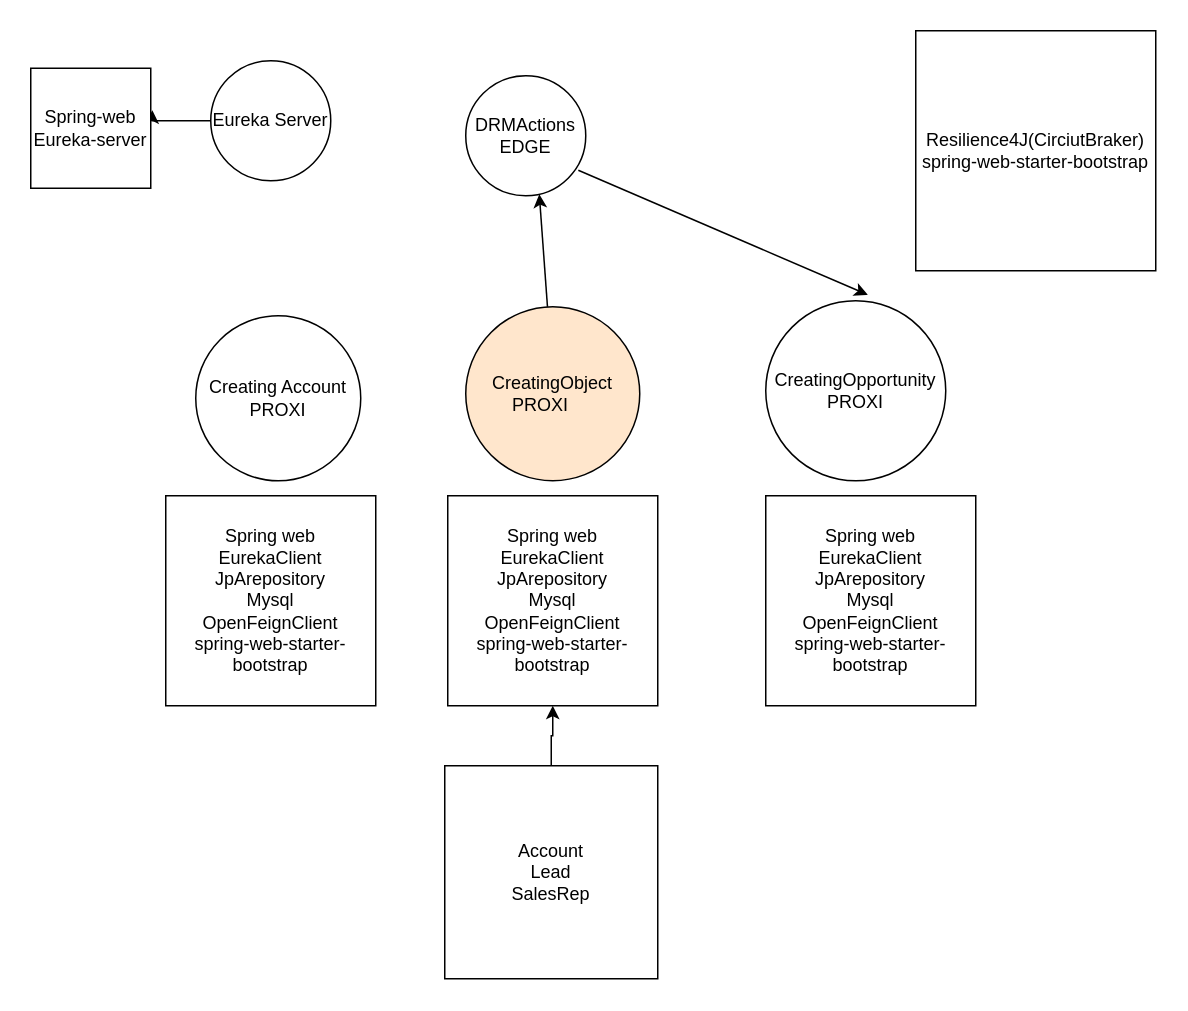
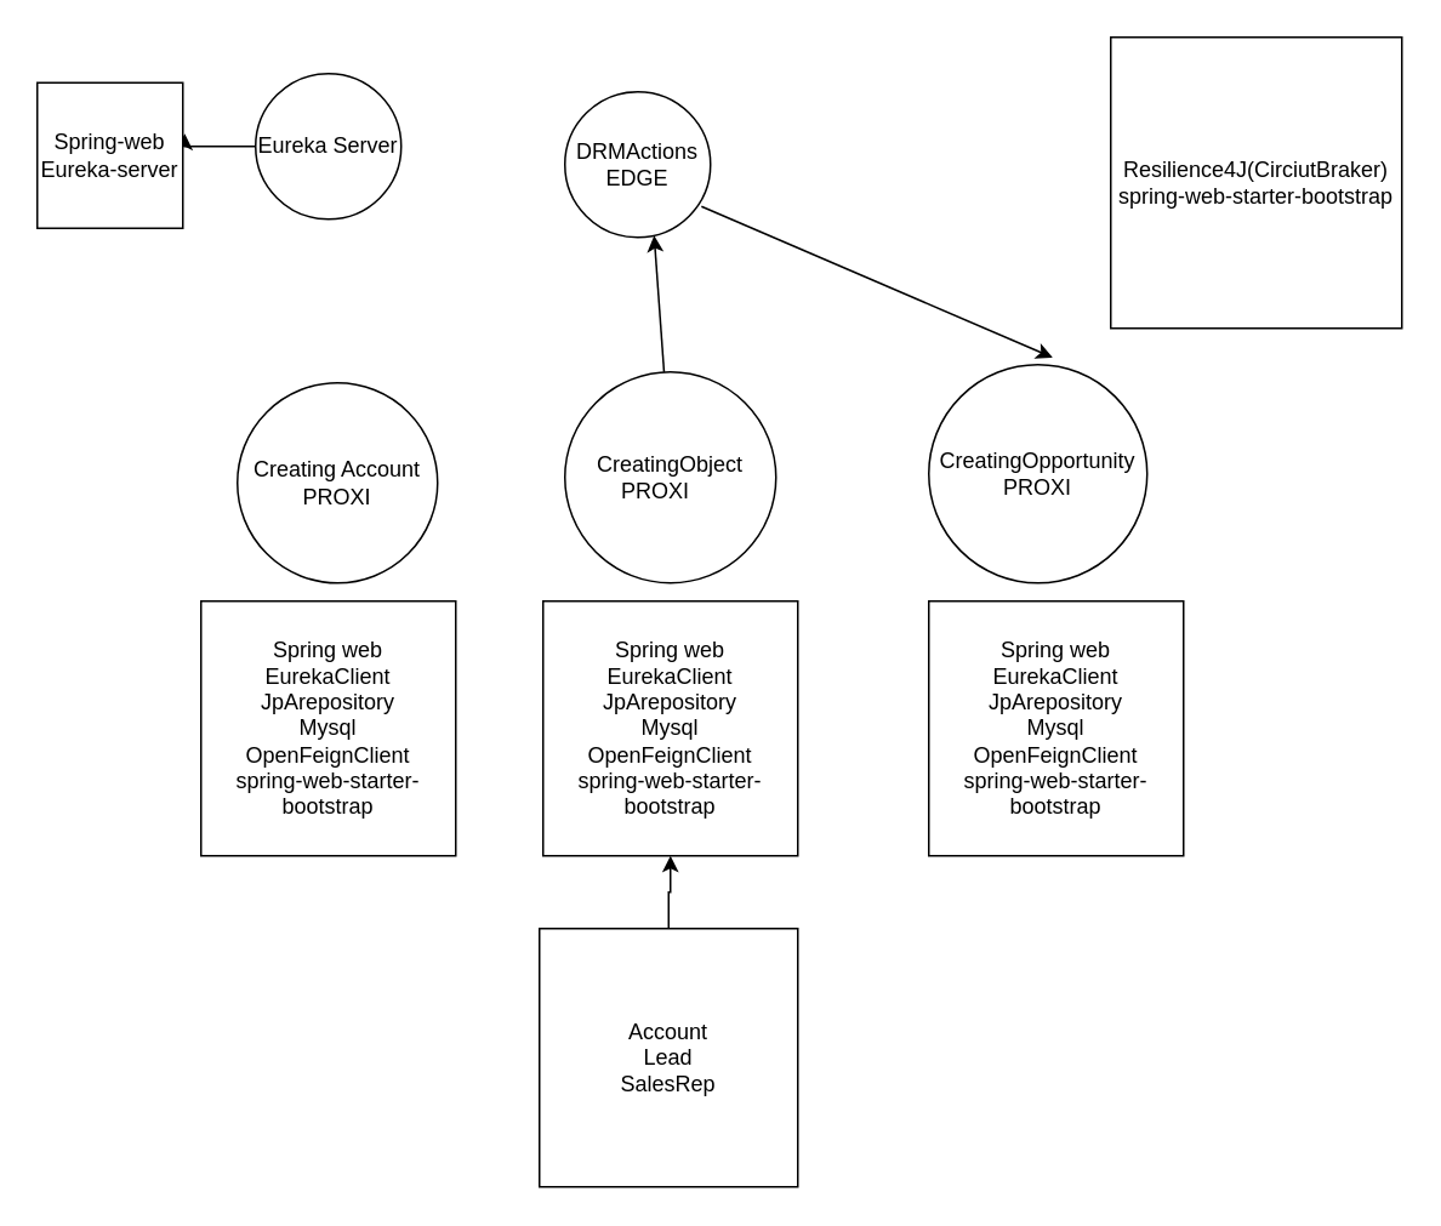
  <mxCell id="0" />
  <mxCell id="1" parent="0" />
  <mxCell id="2" value="DRMActions&lt;br&gt;EDGE" style="ellipse;whiteSpace=wrap;html=1;aspect=fixed;" vertex="1" parent="1"><mxGeometry x="310" y="50" width="80" height="80" as="geometry" /></mxCell>
  <mxCell id="3" value="CreatingOpportunity&lt;br&gt;PROXI" style="ellipse;whiteSpace=wrap;html=1;aspect=fixed;" vertex="1" parent="1"><mxGeometry x="510" y="200" width="120" height="120" as="geometry" /></mxCell>
- <mxCell id="4" value="CreatingObject&lt;br&gt;PROXI&lt;span style=&quot;white-space: pre;&quot;&gt;&#09;&lt;/span&gt;" style="ellipse;whiteSpace=wrap;html=1;aspect=fixed;fillColor=#ffe6cc;" vertex="1" parent="1"><mxGeometry x="310" y="204" width="116" height="116" as="geometry" /></mxCell>
+ <mxCell id="4" value="CreatingObject&lt;br&gt;PROXI&lt;span style=&quot;white-space: pre;&quot;&gt;&#09;&lt;/span&gt;" style="ellipse;whiteSpace=wrap;html=1;aspect=fixed;" vertex="1" parent="1"><mxGeometry x="310" y="204" width="116" height="116" as="geometry" /></mxCell>
  <mxCell id="5" value="Creating Account&lt;br&gt;PROXI" style="ellipse;whiteSpace=wrap;html=1;aspect=fixed;" vertex="1" parent="1"><mxGeometry x="130" y="210" width="110" height="110" as="geometry" /></mxCell>
  <mxCell id="6" value="" style="endArrow=classic;html=1;rounded=0;entryX=0.613;entryY=0.988;entryDx=0;entryDy=0;entryPerimeter=0;" edge="1" parent="1" source="4" target="2"><mxGeometry width="50" height="50" relative="1" as="geometry"><mxPoint x="320" y="300" as="sourcePoint" /><mxPoint x="370" y="250" as="targetPoint" /></mxGeometry></mxCell>
  <mxCell id="7" value="" style="endArrow=classic;html=1;rounded=0;entryX=0.567;entryY=-0.033;entryDx=0;entryDy=0;entryPerimeter=0;exitX=0.938;exitY=0.788;exitDx=0;exitDy=0;exitPerimeter=0;" edge="1" parent="1" source="2" target="3"><mxGeometry width="50" height="50" relative="1" as="geometry"><mxPoint x="380" y="130" as="sourcePoint" /><mxPoint x="370" y="250" as="targetPoint" /></mxGeometry></mxCell>
  <mxCell id="8" value="Spring web&lt;br&gt;EurekaClient&lt;br&gt;JpArepository&lt;br&gt;Mysql&lt;br&gt;OpenFeignClient&lt;br&gt;spring-web-starter-bootstrap" style="whiteSpace=wrap;html=1;aspect=fixed;" vertex="1" parent="1"><mxGeometry x="510" y="330" width="140" height="140" as="geometry" /></mxCell>
  <mxCell id="9" value="Spring web&lt;br&gt;EurekaClient&lt;br&gt;JpArepository&lt;br&gt;Mysql&lt;br&gt;OpenFeignClient&lt;br&gt;spring-web-starter-bootstrap" style="whiteSpace=wrap;html=1;aspect=fixed;" vertex="1" parent="1"><mxGeometry x="298" y="330" width="140" height="140" as="geometry" /></mxCell>
  <mxCell id="10" value="Spring web&lt;br&gt;EurekaClient&lt;br&gt;JpArepository&lt;br&gt;Mysql&lt;br&gt;OpenFeignClient&lt;br&gt;spring-web-starter-bootstrap" style="whiteSpace=wrap;html=1;aspect=fixed;" vertex="1" parent="1"><mxGeometry x="110" y="330" width="140" height="140" as="geometry" /></mxCell>
  <mxCell id="11" value="Resilience4J(CirciutBraker)&lt;br&gt;spring-web-starter-bootstrap" style="whiteSpace=wrap;html=1;aspect=fixed;" vertex="1" parent="1"><mxGeometry x="610" y="20" width="160" height="160" as="geometry" /></mxCell>
  <mxCell id="12" style="edgeStyle=orthogonalEdgeStyle;rounded=0;orthogonalLoop=1;jettySize=auto;html=1;exitX=0;exitY=0.5;exitDx=0;exitDy=0;entryX=1.013;entryY=0.35;entryDx=0;entryDy=0;entryPerimeter=0;" edge="1" parent="1" source="13" target="14"><mxGeometry relative="1" as="geometry" /></mxCell>
  <mxCell id="13" value="Eureka Server" style="ellipse;whiteSpace=wrap;html=1;aspect=fixed;" vertex="1" parent="1"><mxGeometry x="140" y="40" width="80" height="80" as="geometry" /></mxCell>
  <mxCell id="14" value="Spring-web&lt;br&gt;Eureka-server" style="whiteSpace=wrap;html=1;aspect=fixed;" vertex="1" parent="1"><mxGeometry x="20" y="45" width="80" height="80" as="geometry" /></mxCell>
  <mxCell id="15" value="" style="edgeStyle=orthogonalEdgeStyle;rounded=0;orthogonalLoop=1;jettySize=auto;html=1;" edge="1" parent="1" source="16" target="9"><mxGeometry relative="1" as="geometry" /></mxCell>
  <mxCell id="16" value="Account&lt;br&gt;Lead&lt;br&gt;SalesRep" style="whiteSpace=wrap;html=1;aspect=fixed;" vertex="1" parent="1"><mxGeometry x="296" y="510" width="142" height="142" as="geometry" /></mxCell>
